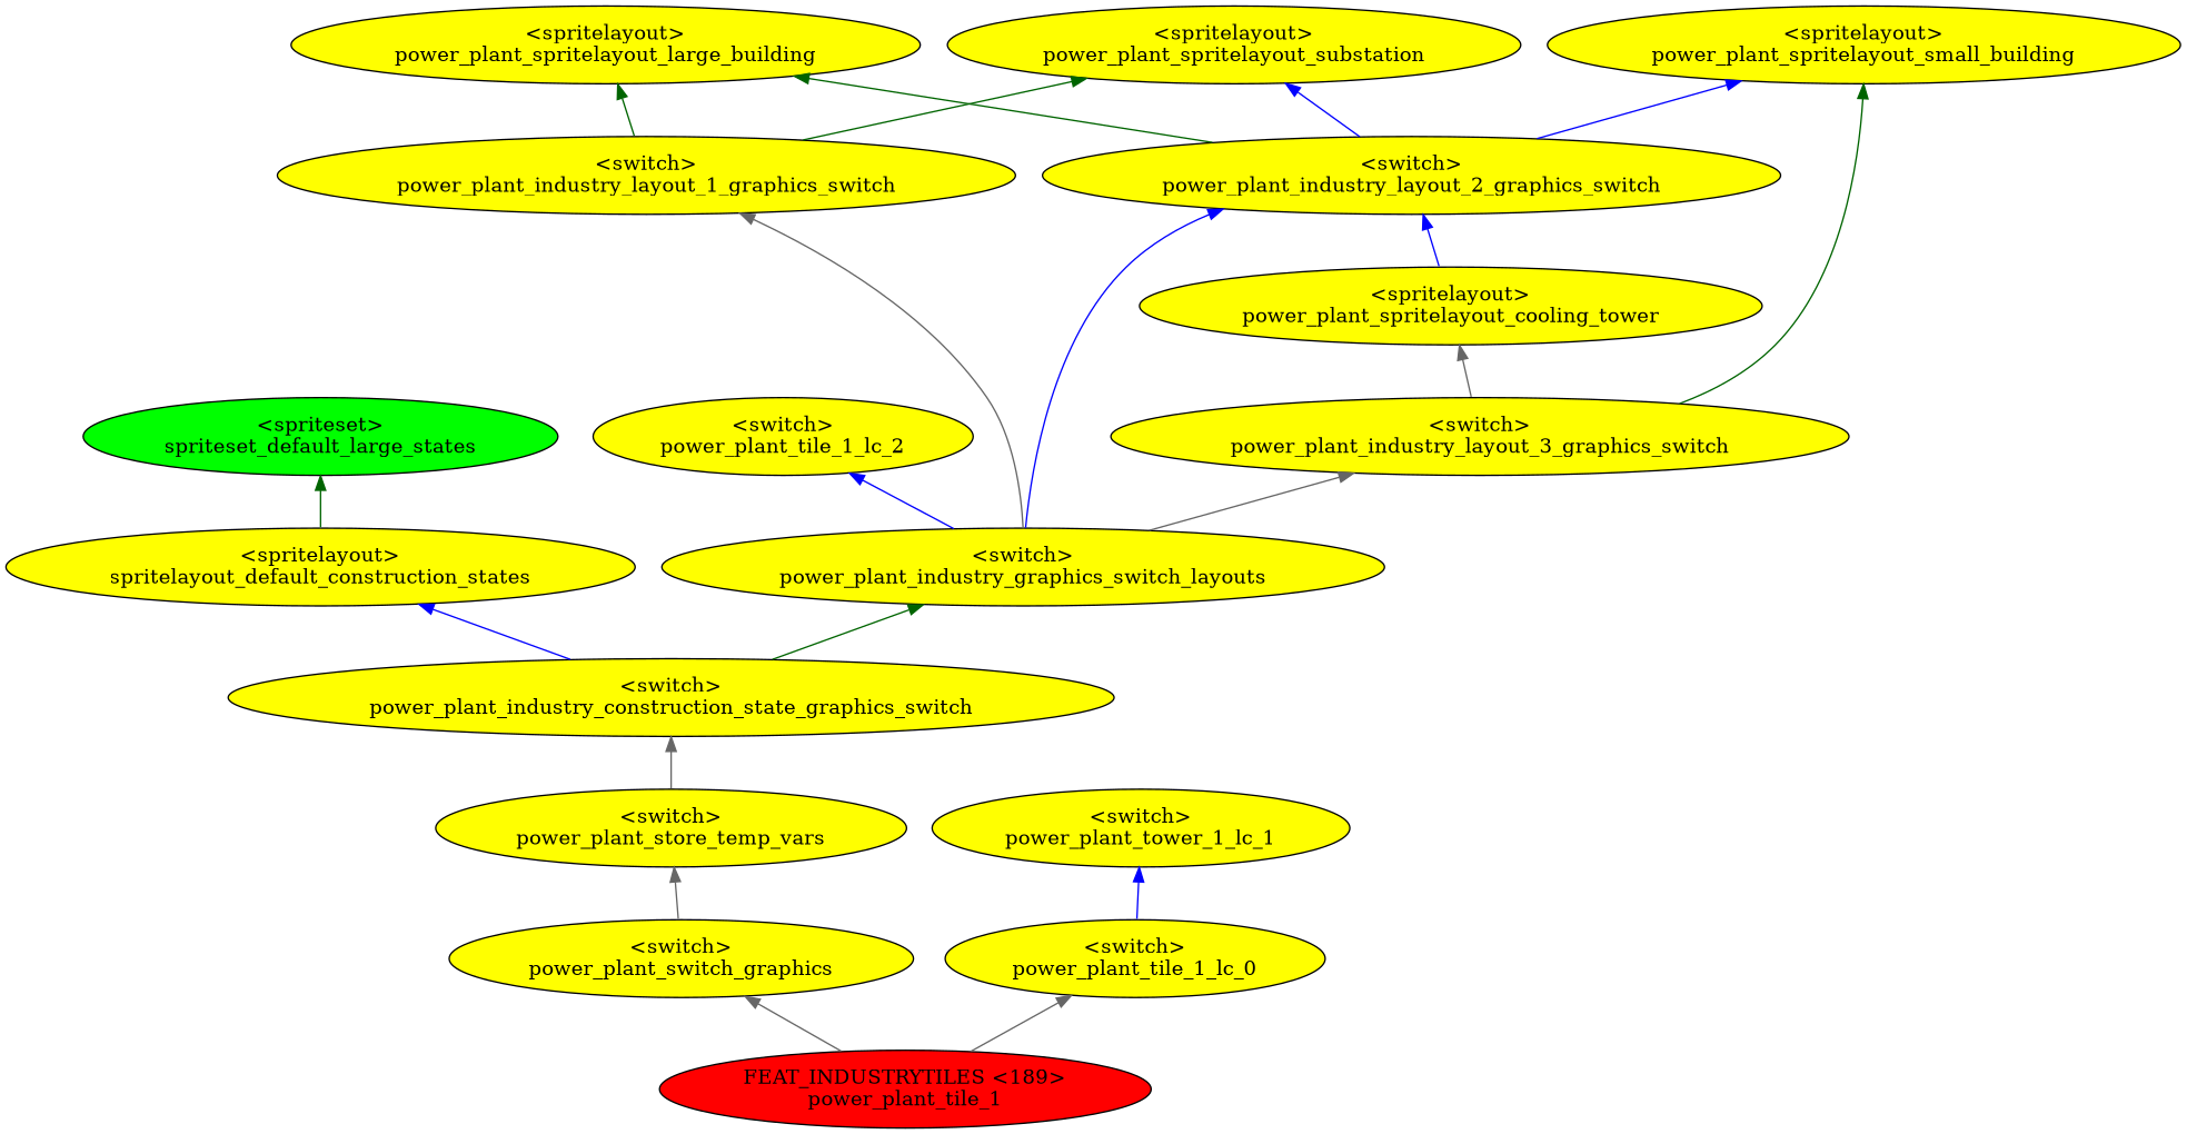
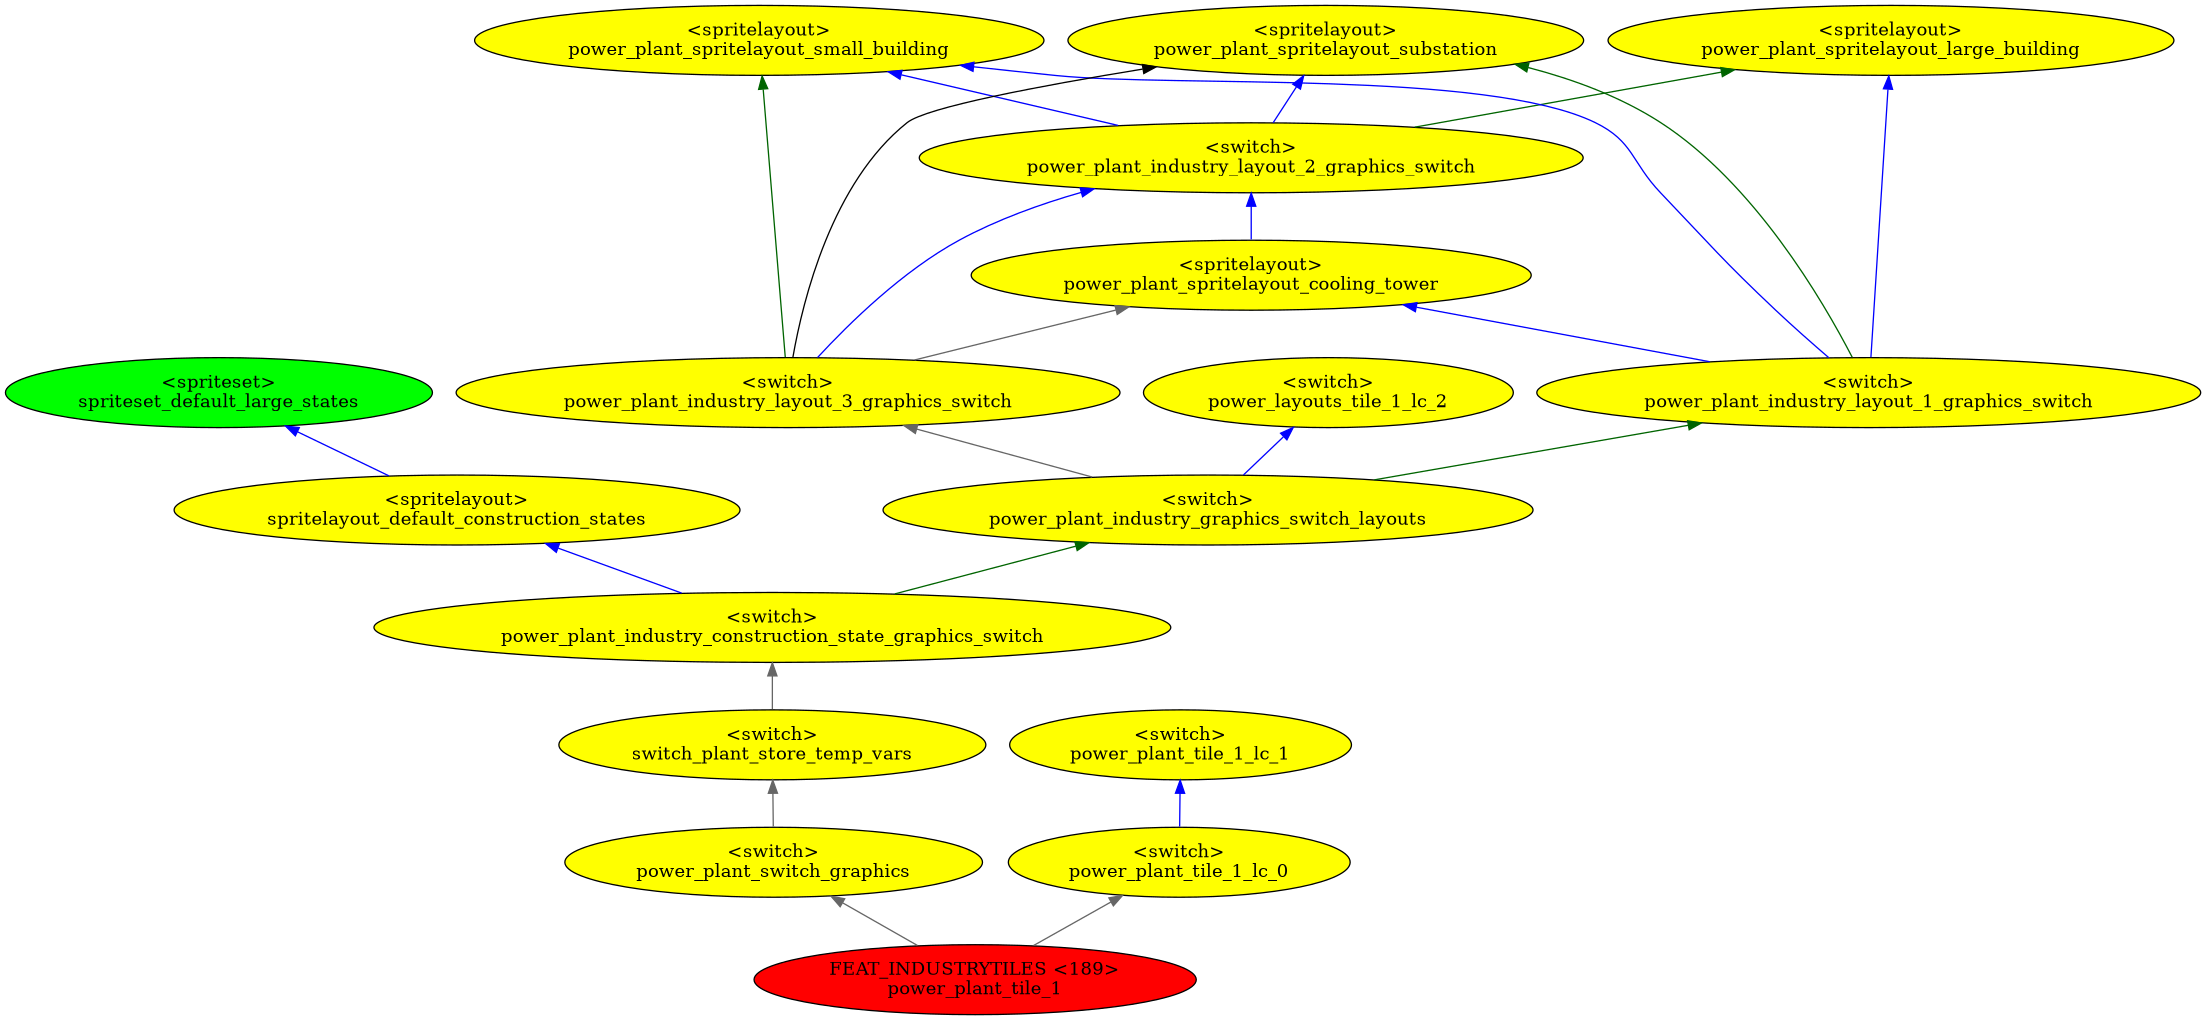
  digraph {
    rankdir=BT
    node [fillcolor=yellow style=filled]
    edge [color=blue]
    n1 [fillcolor=green label="<spriteset>\nspriteset_default_large_states"]
    n2 [label="<spritelayout>\nspritelayout_default_construction_states"]
    n3 [label="<spritelayout>\npower_plant_spritelayout_cooling_tower"]
    n4 [label="<switch>\npower_plant_industry_layout_2_graphics_switch"]
    n5 [label="<spritelayout>\npower_plant_spritelayout_large_building"]
    n6 [label="<spritelayout>\npower_plant_spritelayout_small_building"]
    n7 [label="<spritelayout>\npower_plant_spritelayout_substation"]
    n8 [label="<switch>\npower_plant_industry_layout_1_graphics_switch"]
    n9 [label="<switch>\npower_plant_industry_layout_3_graphics_switch"]
    n10 [label="<switch>\npower_plant_industry_graphics_switch_layouts"]
-   n11 [label="<switch>\npower_plant_tile_1_lc_2"]
+   n11 [label="<switch>\npower_layouts_tile_1_lc_2"]
    n12 [label="<switch>\npower_plant_industry_construction_state_graphics_switch"]
-   n13 [label="<switch>\npower_plant_store_temp_vars"]
+   n13 [label="<switch>\nswitch_plant_store_temp_vars"]
    n14 [label="<switch>\npower_plant_switch_graphics"]
-   n15 [label="<switch>\npower_plant_tower_1_lc_1"]
+   n15 [label="<switch>\npower_plant_tile_1_lc_1"]
    n16 [label="<switch>\npower_plant_tile_1_lc_0"]
    n17 [fillcolor=red label="FEAT_INDUSTRYTILES <189>\npower_plant_tile_1"]
-   n2 -> n1 [color=darkgreen]
+   n2 -> n1
    n3 -> n4
    n4 -> n5 [color=darkgreen]
    n4 -> n6
    n4 -> n7
-   n8 -> n5 [color=darkgreen]
+   n8 -> n3
+   n8 -> n5
+   n8 -> n6
    n8 -> n7 [color=darkgreen]
    n9 -> n3 [color=gray40]
    n9 -> n6 [color=darkgreen]
-   n10 -> n4
-   n10 -> n8 [color=gray40]
+   n9 -> n7 [color=black]
+   n9 -> n4
+   n10 -> n8 [color=darkgreen]
    n10 -> n9 [color=gray40]
    n10 -> n11
    n12 -> n2
    n12 -> n10 [color=darkgreen]
    n13 -> n12 [color=gray40]
    n14 -> n13 [color=gray40]
    n16 -> n15
    n17 -> n14 [color=gray40]
    n17 -> n16 [color=gray40]
  }
